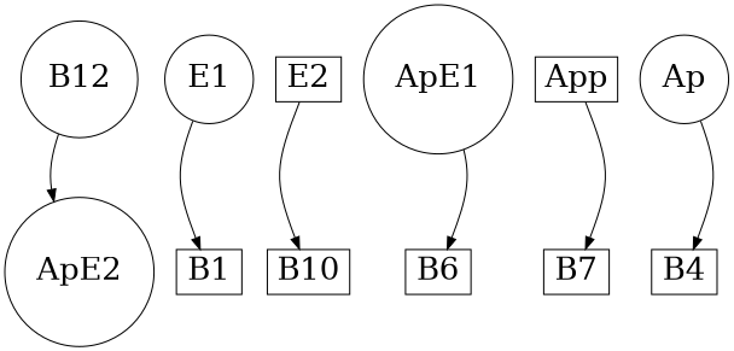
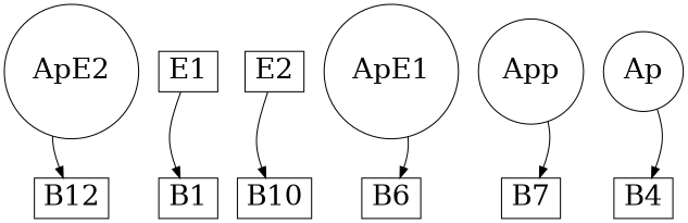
  strict digraph {
    remincross=true
    splines=curved
    node [fontsize=26 shape=box]
-   B12 [shape=circle]
+   B12
    ApE2 [shape=circle]
    B1
-   E1 [shape=circle]
+   E1
    E2
    B10
    B6
    ApE1 [shape=circle]
    B7
    B4
-   App
+   App [shape=circle]
    Ap [shape=circle]
-   B12 -> ApE2
+   ApE2 -> B12
    E1 -> B1
    E2 -> B10
    ApE1 -> B6
    App -> B7
    Ap -> B4
  }
